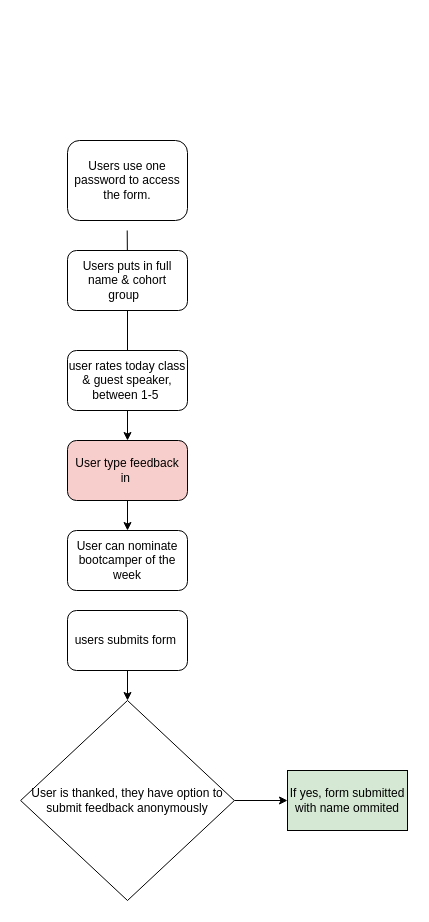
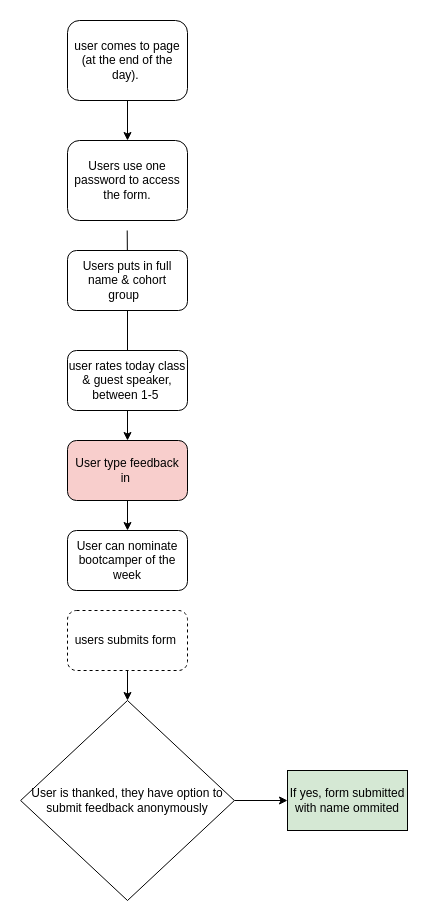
  <mxCell id="0" />
  <mxCell id="1" parent="0" />
+ <mxCell id="2" style="edgeStyle=none;html=1;entryX=0.5;entryY=0;entryDx=0;entryDy=0;" edge="1" parent="1" source="3" target="5"><mxGeometry relative="1" as="geometry"><mxPoint x="-13" y="160" as="targetPoint" /></mxGeometry></mxCell>
+ <mxCell id="3" value="user comes to page&lt;br&gt;(at the end of the day).&amp;nbsp;" style="rounded=1;whiteSpace=wrap;html=1;" vertex="1" parent="1"><mxGeometry x="67" y="20" width="120" height="80" as="geometry" /></mxCell>
  <mxCell id="4" style="edgeStyle=none;html=1;exitX=0.5;exitY=1;exitDx=0;exitDy=0;" edge="1" parent="1"><mxGeometry relative="1" as="geometry"><mxPoint x="127" y="270" as="targetPoint" /><mxPoint x="126.71" y="230" as="sourcePoint" /></mxGeometry></mxCell>
  <mxCell id="5" value="Users use one password to access the form." style="rounded=1;whiteSpace=wrap;html=1;" vertex="1" parent="1"><mxGeometry x="67" y="140" width="120" height="80" as="geometry" /></mxCell>
  <mxCell id="6" value="Users puts in full name &amp;amp; cohort group&amp;nbsp;&amp;nbsp;" style="rounded=1;whiteSpace=wrap;html=1;" vertex="1" parent="1"><mxGeometry x="67" y="250" width="120" height="60" as="geometry" /></mxCell>
  <mxCell id="7" value="" style="endArrow=classic;html=1;exitX=0.5;exitY=1;exitDx=0;exitDy=0;" edge="1" parent="1" source="6"><mxGeometry width="50" height="50" relative="1" as="geometry"><mxPoint x="127" y="380" as="sourcePoint" /><mxPoint x="127" y="370" as="targetPoint" /></mxGeometry></mxCell>
  <mxCell id="8" style="edgeStyle=none;html=1;" edge="1" parent="1" source="9" target="11"><mxGeometry relative="1" as="geometry"><mxPoint x="127" y="470" as="targetPoint" /></mxGeometry></mxCell>
  <mxCell id="9" value="user rates today class &amp;amp; guest speaker, between 1-5&amp;nbsp;" style="rounded=1;whiteSpace=wrap;html=1;" vertex="1" parent="1"><mxGeometry x="67" y="350" width="120" height="60" as="geometry" /></mxCell>
  <mxCell id="10" style="edgeStyle=none;html=1;" edge="1" parent="1" source="11" target="12"><mxGeometry relative="1" as="geometry"><mxPoint x="127" y="560" as="targetPoint" /></mxGeometry></mxCell>
  <mxCell id="11" value="User type feedback in&amp;nbsp;" style="rounded=1;whiteSpace=wrap;html=1;fillColor=#f8cecc;" vertex="1" parent="1"><mxGeometry x="67" y="440" width="120" height="60" as="geometry" /></mxCell>
  <mxCell id="12" value="User can nominate bootcamper of the week" style="rounded=1;whiteSpace=wrap;html=1;" vertex="1" parent="1"><mxGeometry x="67" y="530" width="120" height="60" as="geometry" /></mxCell>
  <mxCell id="13" value="" style="edgeStyle=none;html=1;" edge="1" parent="1" source="14" target="15"><mxGeometry relative="1" as="geometry" /></mxCell>
  <mxCell id="14" value="User is thanked, they have option to submit feedback anonymously" style="rhombus;whiteSpace=wrap;html=1;" vertex="1" parent="1"><mxGeometry x="20.13" y="700" width="213.75" height="200" as="geometry" /></mxCell>
  <mxCell id="15" value="If yes, form submitted with name ommited" style="whiteSpace=wrap;html=1;fillColor=#d5e8d4;" vertex="1" parent="1"><mxGeometry x="287" y="770" width="120" height="60" as="geometry" /></mxCell>
  <mxCell id="16" value="" style="edgeStyle=none;html=1;" edge="1" parent="1" source="17" target="14"><mxGeometry relative="1" as="geometry" /></mxCell>
- <mxCell id="17" value="users submits form&amp;nbsp;" style="rounded=1;whiteSpace=wrap;html=1;" vertex="1" parent="1"><mxGeometry x="67" y="610" width="120" height="60" as="geometry" /></mxCell>
+ <mxCell id="17" value="users submits form&amp;nbsp;" style="rounded=1;whiteSpace=wrap;html=1;dashed=1;" vertex="1" parent="1"><mxGeometry x="67" y="610" width="120" height="60" as="geometry" /></mxCell>
